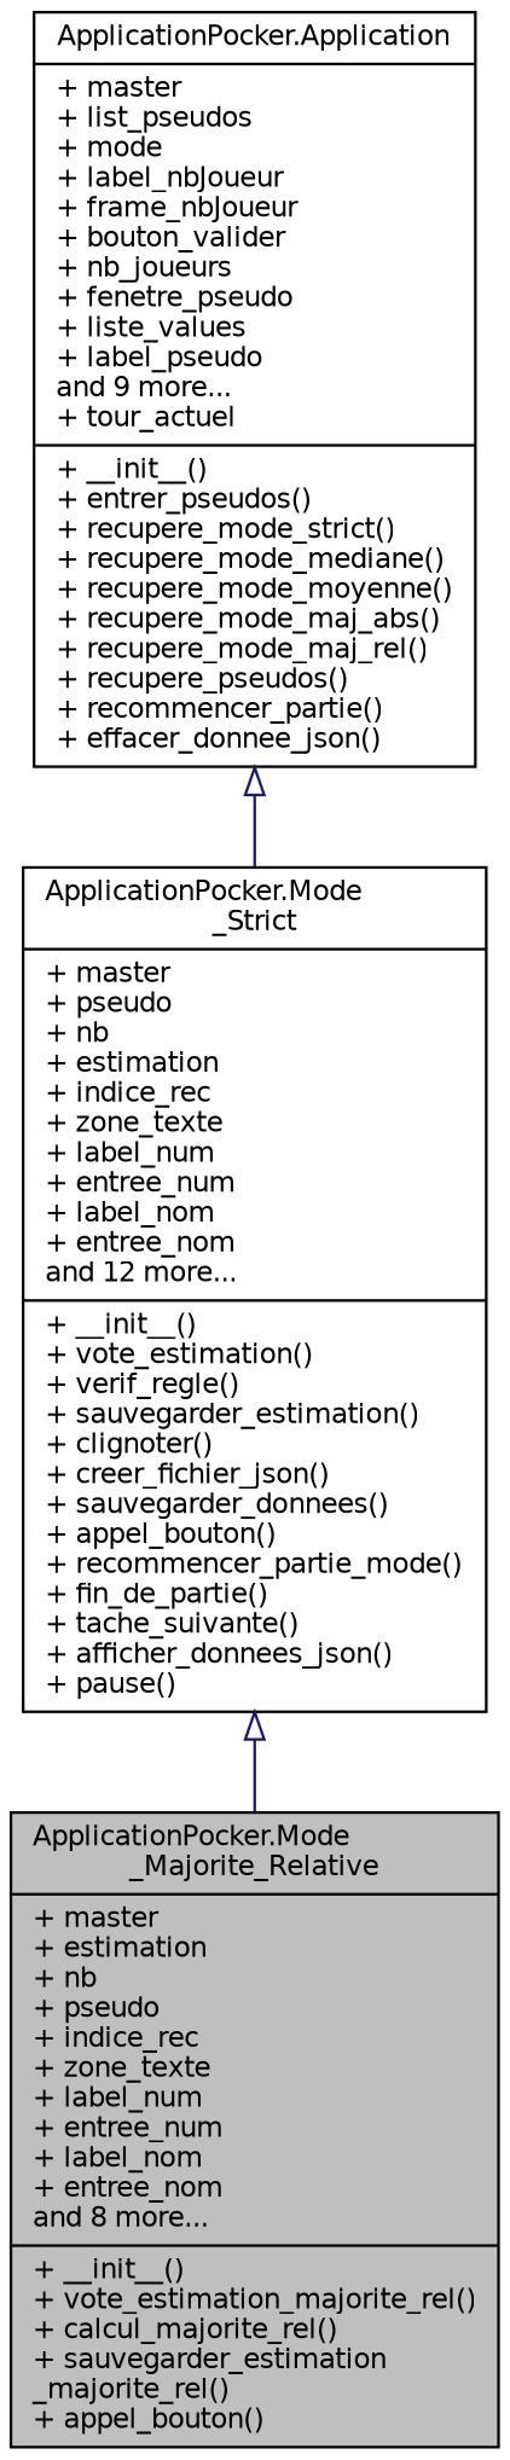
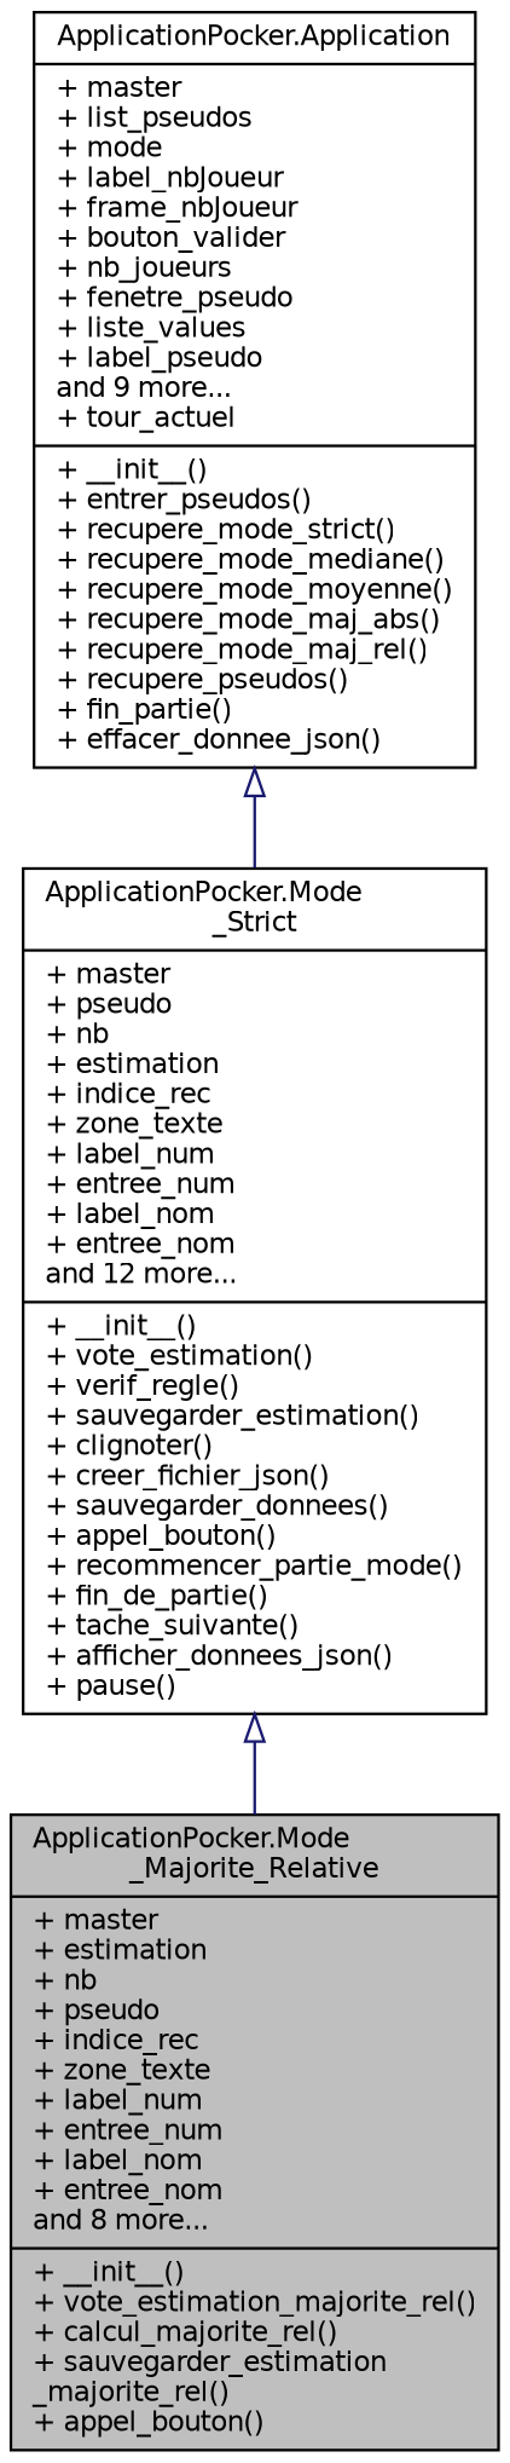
  digraph {
    node [color=black fillcolor=white fontname=Helvetica fontsize=10 shape=record style=filled]
    edge [arrowtail=onormal color=midnightblue dir=back fontname=Helvetica fontsize=10 labelfontname=Helvetica labelfontsize=10 style=solid]
    n1 [fillcolor=grey75 fontcolor=black height=0.2 label="{ApplicationPocker.Mode\l_Majorite_Relative\n|+ master\l+ estimation\l+ nb\l+ pseudo\l+ indice_rec\l+ zone_texte\l+ label_num\l+ entree_num\l+ label_nom\l+ entree_nom\land 8 more...\l|+ __init__()\l+ vote_estimation_majorite_rel()\l+ calcul_majorite_rel()\l+ sauvegarder_estimation\l_majorite_rel()\l+ appel_bouton()\l}" width=0.4]
    n2 [height=0.2 label="{ApplicationPocker.Mode\l_Strict\n|+ master\l+ pseudo\l+ nb\l+ estimation\l+ indice_rec\l+ zone_texte\l+ label_num\l+ entree_num\l+ label_nom\l+ entree_nom\land 12 more...\l|+ __init__()\l+ vote_estimation()\l+ verif_regle()\l+ sauvegarder_estimation()\l+ clignoter()\l+ creer_fichier_json()\l+ sauvegarder_donnees()\l+ appel_bouton()\l+ recommencer_partie_mode()\l+ fin_de_partie()\l+ tache_suivante()\l+ afficher_donnees_json()\l+ pause()\l}" width=0.4]
-   n3 [height=0.2 label="{ApplicationPocker.Application\n|+ master\l+ list_pseudos\l+ mode\l+ label_nbJoueur\l+ frame_nbJoueur\l+ bouton_valider\l+ nb_joueurs\l+ fenetre_pseudo\l+ liste_values\l+ label_pseudo\land 9 more...\l+ tour_actuel\l|+ __init__()\l+ entrer_pseudos()\l+ recupere_mode_strict()\l+ recupere_mode_mediane()\l+ recupere_mode_moyenne()\l+ recupere_mode_maj_abs()\l+ recupere_mode_maj_rel()\l+ recupere_pseudos()\l+ recommencer_partie()\l+ effacer_donnee_json()\l}" width=0.4]
+   n3 [height=0.2 label="{ApplicationPocker.Application\n|+ master\l+ list_pseudos\l+ mode\l+ label_nbJoueur\l+ frame_nbJoueur\l+ bouton_valider\l+ nb_joueurs\l+ fenetre_pseudo\l+ liste_values\l+ label_pseudo\land 9 more...\l+ tour_actuel\l|+ __init__()\l+ entrer_pseudos()\l+ recupere_mode_strict()\l+ recupere_mode_mediane()\l+ recupere_mode_moyenne()\l+ recupere_mode_maj_abs()\l+ recupere_mode_maj_rel()\l+ recupere_pseudos()\l+ fin_partie()\l+ effacer_donnee_json()\l}" width=0.4]
    n2 -> n1
    n3 -> n2
  }
